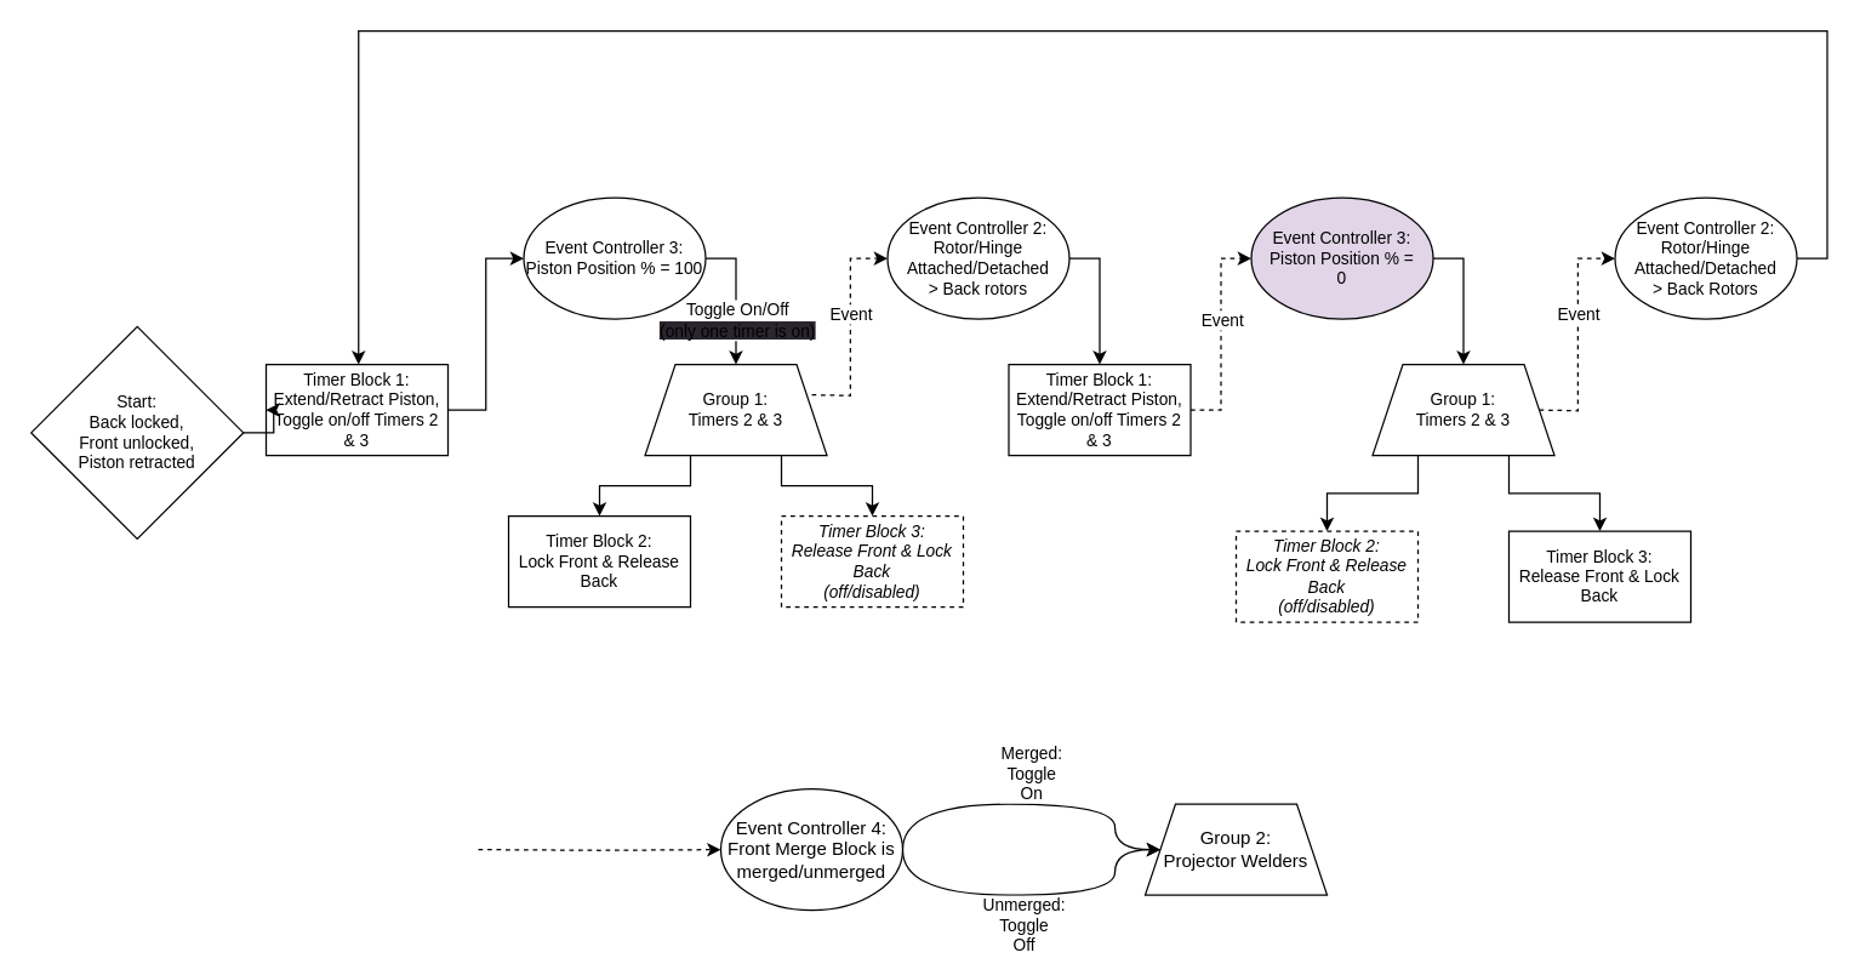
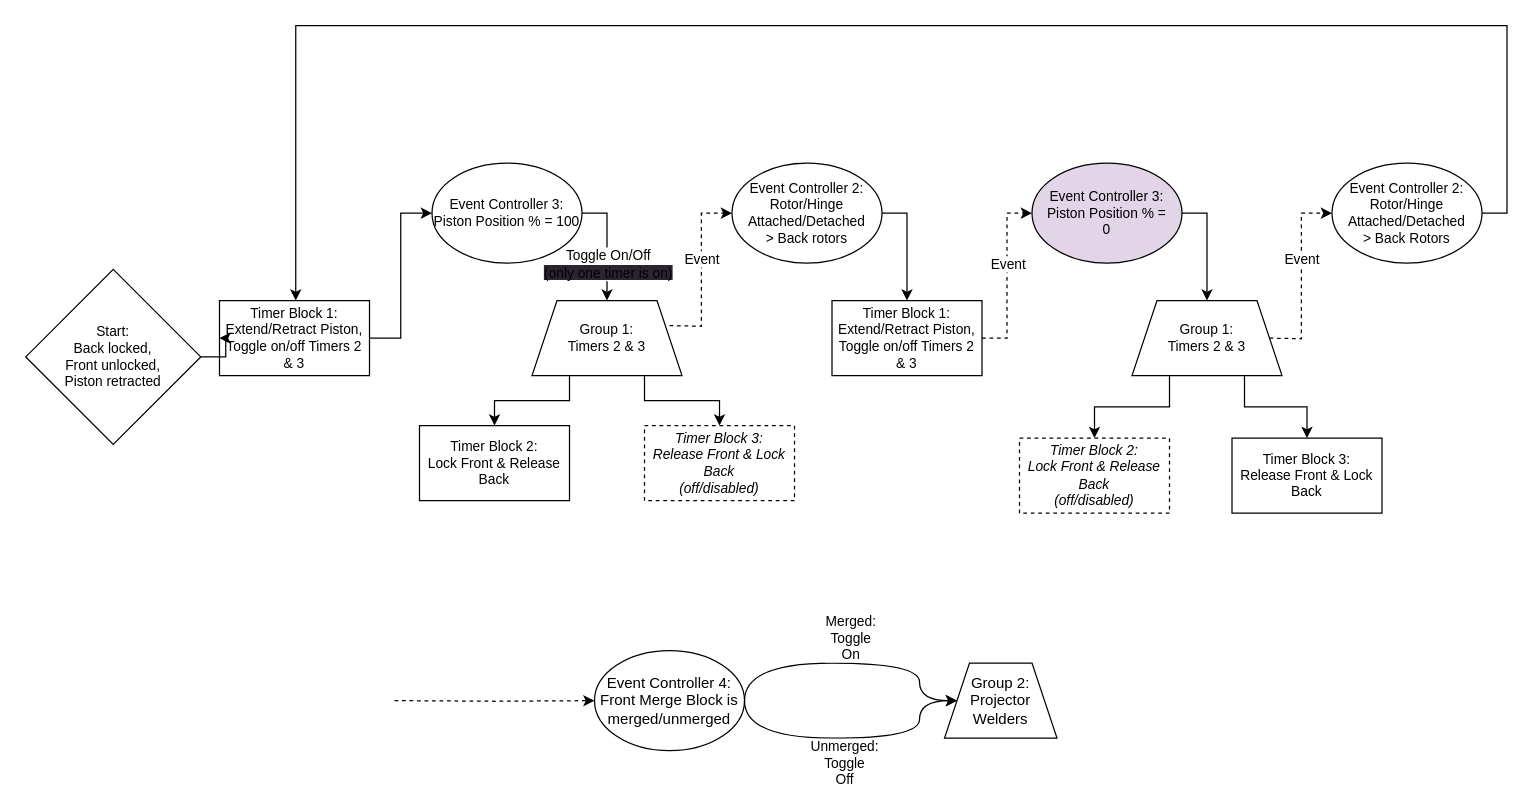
  <mxCell id="0" />
  <mxCell id="1" parent="0" />
  <mxCell id="2" style="edgeStyle=orthogonalEdgeStyle;rounded=0;orthogonalLoop=1;jettySize=auto;html=1;entryX=0;entryY=0.5;entryDx=0;entryDy=0;fontSize=11;" edge="1" parent="1" source="3" target="6"><mxGeometry relative="1" as="geometry" /></mxCell>
  <mxCell id="3" value="Timer Block 1:&lt;br style=&quot;font-size: 11px;&quot;&gt;Extend/Retract Piston,&lt;br style=&quot;font-size: 11px;&quot;&gt;Toggle on/off Timers 2 &amp;amp; 3" style="rounded=0;whiteSpace=wrap;html=1;fontSize=11;" vertex="1" parent="1"><mxGeometry x="175" y="240" width="120" height="60" as="geometry" /></mxCell>
  <mxCell id="4" style="edgeStyle=orthogonalEdgeStyle;rounded=0;orthogonalLoop=1;jettySize=auto;html=1;exitX=1;exitY=0.5;exitDx=0;exitDy=0;fontSize=11;" edge="1" parent="1" source="6" target="33"><mxGeometry relative="1" as="geometry"><mxPoint x="485" y="230" as="targetPoint" /></mxGeometry></mxCell>
  <mxCell id="5" value="Toggle On/Off&lt;br style=&quot;background-color: rgb(42, 37, 47);&quot;&gt;&lt;span style=&quot;background-color: rgb(42, 37, 47);&quot;&gt;(only one timer is on)&lt;/span&gt;" style="edgeLabel;html=1;align=center;verticalAlign=middle;resizable=0;points=[];" vertex="1" connectable="0" parent="4"><mxGeometry x="-0.089" relative="1" as="geometry"><mxPoint y="19" as="offset" /></mxGeometry></mxCell>
  <mxCell id="6" value="Event Controller 3:&lt;br style=&quot;font-size: 11px;&quot;&gt;Piston Position % = 100" style="ellipse;whiteSpace=wrap;html=1;fontSize=11;" vertex="1" parent="1"><mxGeometry x="345" y="130" width="120" height="80" as="geometry" /></mxCell>
  <mxCell id="7" style="edgeStyle=orthogonalEdgeStyle;rounded=0;orthogonalLoop=1;jettySize=auto;html=1;dashed=1;" edge="1" parent="1" target="32"><mxGeometry relative="1" as="geometry"><mxPoint x="315" y="560" as="sourcePoint" /></mxGeometry></mxCell>
  <mxCell id="8" value="Timer Block 2:&lt;br style=&quot;font-size: 11px;&quot;&gt;Lock Front &amp;amp; Release Back" style="rounded=0;whiteSpace=wrap;html=1;fontSize=11;" vertex="1" parent="1"><mxGeometry x="335" y="340" width="120" height="60" as="geometry" /></mxCell>
  <mxCell id="9" style="edgeStyle=orthogonalEdgeStyle;rounded=0;orthogonalLoop=1;jettySize=auto;html=1;exitX=1;exitY=0.5;exitDx=0;exitDy=0;fontSize=11;" edge="1" parent="1" source="10" target="13"><mxGeometry relative="1" as="geometry" /></mxCell>
  <mxCell id="10" value="Event Controller 2:&lt;br style=&quot;font-size: 11px;&quot;&gt;Rotor/Hinge Attached/Detached&lt;br style=&quot;font-size: 11px;&quot;&gt;&amp;gt; Back rotors" style="ellipse;whiteSpace=wrap;html=1;fontSize=11;" vertex="1" parent="1"><mxGeometry x="585" y="130" width="120" height="80" as="geometry" /></mxCell>
  <mxCell id="11" style="edgeStyle=orthogonalEdgeStyle;rounded=0;orthogonalLoop=1;jettySize=auto;html=1;entryX=0;entryY=0.5;entryDx=0;entryDy=0;fontSize=11;dashed=1;" edge="1" parent="1" source="13" target="15"><mxGeometry relative="1" as="geometry" /></mxCell>
  <mxCell id="12" value="Event" style="edgeLabel;html=1;align=center;verticalAlign=middle;resizable=0;points=[];" vertex="1" connectable="0" parent="11"><mxGeometry x="0.329" y="3" relative="1" as="geometry"><mxPoint x="3" y="13" as="offset" /></mxGeometry></mxCell>
  <mxCell id="13" value="Timer Block 1:&lt;br style=&quot;font-size: 11px;&quot;&gt;Extend/Retract Piston,&lt;br style=&quot;font-size: 11px;&quot;&gt;Toggle on/off Timers 2 &amp;amp; 3" style="rounded=0;whiteSpace=wrap;html=1;fontSize=11;" vertex="1" parent="1"><mxGeometry x="665" y="240" width="120" height="60" as="geometry" /></mxCell>
  <mxCell id="14" style="edgeStyle=orthogonalEdgeStyle;rounded=0;orthogonalLoop=1;jettySize=auto;html=1;exitX=1;exitY=0.5;exitDx=0;exitDy=0;fontSize=11;" edge="1" parent="1" source="15" target="35"><mxGeometry relative="1" as="geometry"><mxPoint x="965" y="240" as="targetPoint" /></mxGeometry></mxCell>
  <mxCell id="15" value="Event Controller 3:&lt;br style=&quot;font-size: 11px;&quot;&gt;Piston Position % =&lt;br style=&quot;font-size: 11px;&quot;&gt;0" style="ellipse;whiteSpace=wrap;html=1;fontSize=11;fillColor=#e1d5e7;" vertex="1" parent="1"><mxGeometry x="825" y="130" width="120" height="80" as="geometry" /></mxCell>
  <mxCell id="16" value="Timer Block 3:&lt;br style=&quot;font-size: 11px;&quot;&gt;Release Front &amp;amp; Lock Back&lt;br&gt;(off/disabled)" style="rounded=0;whiteSpace=wrap;html=1;fontSize=11;dashed=1;fontStyle=2" vertex="1" parent="1"><mxGeometry x="515" y="340" width="120" height="60" as="geometry" /></mxCell>
  <mxCell id="17" style="edgeStyle=orthogonalEdgeStyle;rounded=0;orthogonalLoop=1;jettySize=auto;html=1;exitX=1;exitY=0.5;exitDx=0;exitDy=0;" edge="1" parent="1" source="18" target="3"><mxGeometry relative="1" as="geometry"><mxPoint x="235" y="70" as="targetPoint" /><Array as="points"><mxPoint x="1205" y="170" /><mxPoint x="1205" y="20" /><mxPoint x="236" y="20" /></Array></mxGeometry></mxCell>
  <mxCell id="18" value="&lt;font style=&quot;font-size: 11px;&quot;&gt;Event Controller 2:&lt;br style=&quot;font-size: 11px;&quot;&gt;&lt;font style=&quot;font-size: 11px;&quot;&gt;Rotor/Hinge Attached/Detached&lt;br style=&quot;font-size: 11px;&quot;&gt;&lt;/font&gt;&amp;gt; Back Rotors&lt;/font&gt;" style="ellipse;whiteSpace=wrap;html=1;fontSize=11;" vertex="1" parent="1"><mxGeometry x="1065" y="130" width="120" height="80" as="geometry" /></mxCell>
  <mxCell id="19" style="edgeStyle=orthogonalEdgeStyle;rounded=0;orthogonalLoop=1;jettySize=auto;html=1;fontSize=11;exitX=0.25;exitY=1;exitDx=0;exitDy=0;" edge="1" parent="1" source="33" target="8"><mxGeometry relative="1" as="geometry"><mxPoint x="455" y="290" as="sourcePoint" /></mxGeometry></mxCell>
  <mxCell id="20" style="edgeStyle=orthogonalEdgeStyle;rounded=0;orthogonalLoop=1;jettySize=auto;html=1;fontSize=11;exitX=0.75;exitY=1;exitDx=0;exitDy=0;" edge="1" parent="1" source="33" target="16"><mxGeometry relative="1" as="geometry"><mxPoint x="485" y="310" as="sourcePoint" /></mxGeometry></mxCell>
  <mxCell id="21" style="edgeStyle=orthogonalEdgeStyle;rounded=0;orthogonalLoop=1;jettySize=auto;html=1;entryX=0;entryY=0.5;entryDx=0;entryDy=0;dashed=1;fontSize=11;" edge="1" parent="1" target="10"><mxGeometry relative="1" as="geometry"><mxPoint x="535" y="260" as="sourcePoint" /></mxGeometry></mxCell>
  <mxCell id="22" value="Event" style="edgeLabel;html=1;align=center;verticalAlign=middle;resizable=0;points=[];" vertex="1" connectable="0" parent="21"><mxGeometry x="0.214" y="-4" relative="1" as="geometry"><mxPoint x="-4" y="5" as="offset" /></mxGeometry></mxCell>
  <mxCell id="23" value="Timer Block 2:&lt;br style=&quot;font-size: 11px;&quot;&gt;Lock Front &amp;amp; Release Back&lt;br&gt;(off/disabled)" style="rounded=0;whiteSpace=wrap;html=1;fontSize=11;dashed=1;fontStyle=2" vertex="1" parent="1"><mxGeometry x="815" y="350" width="120" height="60" as="geometry" /></mxCell>
- <mxCell id="24" value="Timer Block 3:&lt;br style=&quot;font-size: 11px;&quot;&gt;Release Front &amp;amp; Lock Back" style="rounded=0;whiteSpace=wrap;html=1;fontSize=11;" vertex="1" parent="1"><mxGeometry x="995" y="350" width="120" height="60" as="geometry" /></mxCell>
+ <mxCell id="24" value="Timer Block 3:&lt;br style=&quot;font-size: 11px;&quot;&gt;Release Front &amp;amp; Lock Back" style="rounded=0;whiteSpace=wrap;html=1;fontSize=11;" vertex="1" parent="1"><mxGeometry x="985" y="350" width="120" height="60" as="geometry" /></mxCell>
  <mxCell id="25" style="edgeStyle=orthogonalEdgeStyle;rounded=0;orthogonalLoop=1;jettySize=auto;html=1;exitX=0.25;exitY=1;exitDx=0;exitDy=0;fontSize=11;" edge="1" parent="1" source="35" target="23"><mxGeometry relative="1" as="geometry"><mxPoint x="935" y="300" as="sourcePoint" /></mxGeometry></mxCell>
  <mxCell id="26" style="edgeStyle=orthogonalEdgeStyle;rounded=0;orthogonalLoop=1;jettySize=auto;html=1;exitX=0.75;exitY=1;exitDx=0;exitDy=0;fontSize=11;" edge="1" parent="1" source="35" target="24"><mxGeometry relative="1" as="geometry"><mxPoint x="995" y="300" as="sourcePoint" /></mxGeometry></mxCell>
  <mxCell id="27" style="edgeStyle=orthogonalEdgeStyle;rounded=0;orthogonalLoop=1;jettySize=auto;html=1;entryX=0;entryY=0.5;entryDx=0;entryDy=0;fontSize=11;dashed=1;" edge="1" parent="1" target="18"><mxGeometry relative="1" as="geometry"><mxPoint x="1015" y="270" as="sourcePoint" /></mxGeometry></mxCell>
  <mxCell id="28" value="Event" style="edgeLabel;html=1;align=center;verticalAlign=middle;resizable=0;points=[];" vertex="1" connectable="0" parent="27"><mxGeometry x="0.387" relative="1" as="geometry"><mxPoint y="14" as="offset" /></mxGeometry></mxCell>
  <mxCell id="29" style="edgeStyle=orthogonalEdgeStyle;rounded=0;orthogonalLoop=1;jettySize=auto;html=1;entryX=0;entryY=0.5;entryDx=0;entryDy=0;" edge="1" parent="1" source="30" target="3"><mxGeometry relative="1" as="geometry" /></mxCell>
  <mxCell id="30" value="Start:&lt;br style=&quot;font-size: 11px;&quot;&gt;Back locked,&lt;br style=&quot;font-size: 11px;&quot;&gt;Front unlocked,&lt;br style=&quot;font-size: 11px;&quot;&gt;Piston retracted" style="rhombus;whiteSpace=wrap;html=1;fontSize=11;" vertex="1" parent="1"><mxGeometry x="20" y="215" width="140" height="140" as="geometry" /></mxCell>
  <mxCell id="31" value="Merged:&lt;br&gt;Toggle &lt;br&gt;On" style="edgeStyle=orthogonalEdgeStyle;rounded=0;orthogonalLoop=1;jettySize=auto;html=1;exitX=1;exitY=0.5;exitDx=0;exitDy=0;curved=1;entryX=0;entryY=0.5;entryDx=0;entryDy=0;" edge="1" parent="1" source="32" target="34"><mxGeometry y="20" relative="1" as="geometry"><mxPoint x="655" y="560" as="targetPoint" /><Array as="points"><mxPoint x="595" y="530" /><mxPoint x="735" y="530" /></Array><mxPoint as="offset" /></mxGeometry></mxCell>
  <mxCell id="32" value="Event Controller 4:&lt;br&gt;Front Merge Block is merged/unmerged" style="ellipse;whiteSpace=wrap;html=1;" vertex="1" parent="1"><mxGeometry x="475" y="520" width="120" height="80" as="geometry" /></mxCell>
  <mxCell id="33" value="Group 1:&lt;br style=&quot;font-size: 11px;&quot;&gt;Timers 2 &amp;amp; 3" style="shape=trapezoid;perimeter=trapezoidPerimeter;whiteSpace=wrap;html=1;fixedSize=1;fontSize=11;" vertex="1" parent="1"><mxGeometry x="425" y="240" width="120" height="60" as="geometry" /></mxCell>
- <mxCell id="34" value="Group 2:&lt;br&gt;Projector Welders" style="shape=trapezoid;perimeter=trapezoidPerimeter;whiteSpace=wrap;html=1;fixedSize=1;" vertex="1" parent="1"><mxGeometry x="755" y="530" width="120" height="60" as="geometry" /></mxCell>
+ <mxCell id="34" value="Group 2:&lt;br&gt;Projector Welders" style="shape=trapezoid;perimeter=trapezoidPerimeter;whiteSpace=wrap;html=1;fixedSize=1;" vertex="1" parent="1"><mxGeometry x="755" y="530" width="90" height="60" as="geometry" /></mxCell>
  <mxCell id="35" value="Group 1:&lt;br style=&quot;font-size: 11px;&quot;&gt;Timers 2 &amp;amp; 3" style="shape=trapezoid;perimeter=trapezoidPerimeter;whiteSpace=wrap;html=1;fixedSize=1;fontSize=11;" vertex="1" parent="1"><mxGeometry x="905" y="240" width="120" height="60" as="geometry" /></mxCell>
  <mxCell id="36" value="Unmerged:&lt;br&gt;Toggle &lt;br&gt;Off" style="edgeStyle=orthogonalEdgeStyle;rounded=0;orthogonalLoop=1;jettySize=auto;html=1;exitX=1;exitY=0.5;exitDx=0;exitDy=0;curved=1;entryX=0;entryY=0.5;entryDx=0;entryDy=0;" edge="1" parent="1" target="34"><mxGeometry x="-0.043" y="-20" relative="1" as="geometry"><mxPoint x="595" y="560" as="sourcePoint" /><mxPoint x="735" y="560" as="targetPoint" /><Array as="points"><mxPoint x="595" y="590" /><mxPoint x="735" y="590" /><mxPoint x="735" y="560" /></Array><mxPoint as="offset" /></mxGeometry></mxCell>
